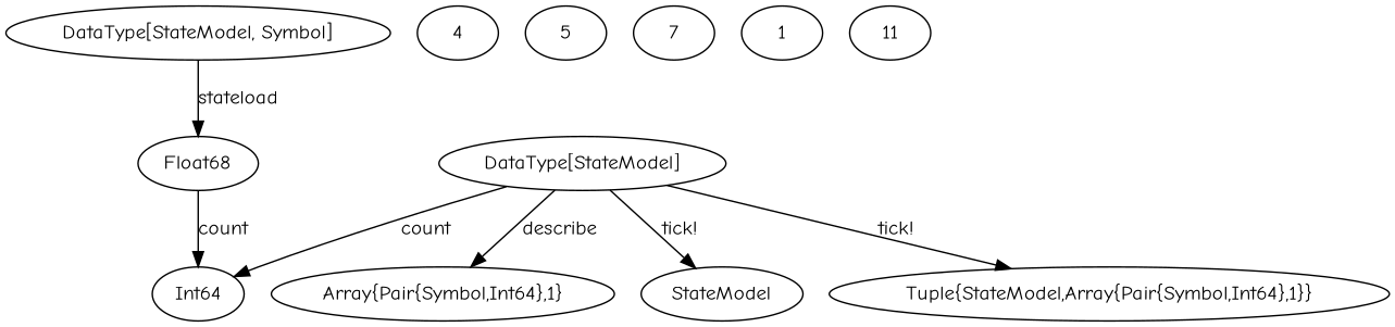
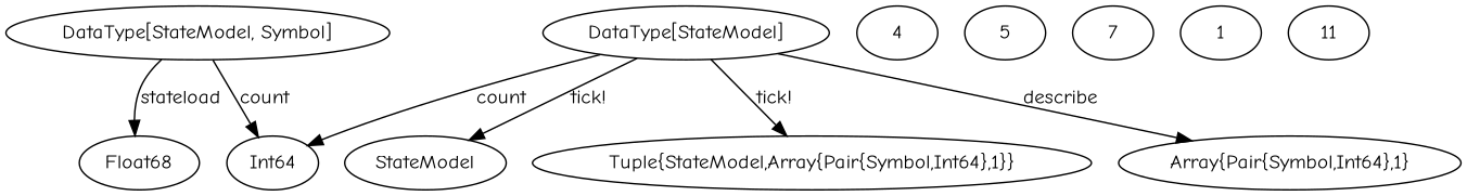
  digraph {
    fontname="Comic Neue"
    node [fontname="Comic Neue"]
    edge [fontname="Comic Neue"]
    n1 [label="DataType[StateModel, Symbol]"]
    n2 [label=Int64]
    n3 [label=Float68]
    n4 [label="DataType[StateModel]"]
    n5 [label="Array{Pair{Symbol,Int64},1}"]
    n6 [label=StateModel]
    n7 [label="Tuple{StateModel,Array{Pair{Symbol,Int64},1}}"]
    4
    5
    7
    n11 [label=1]
    11
-   n3 -> n2 [label=count]
+   n1 -> n2 [label=count]
    n1 -> n3 [label=stateload]
    n4 -> n2 [label=count]
    n4 -> n5 [label=describe]
    n4 -> n6 [label="tick!"]
    n4 -> n7 [label="tick!"]
  }
